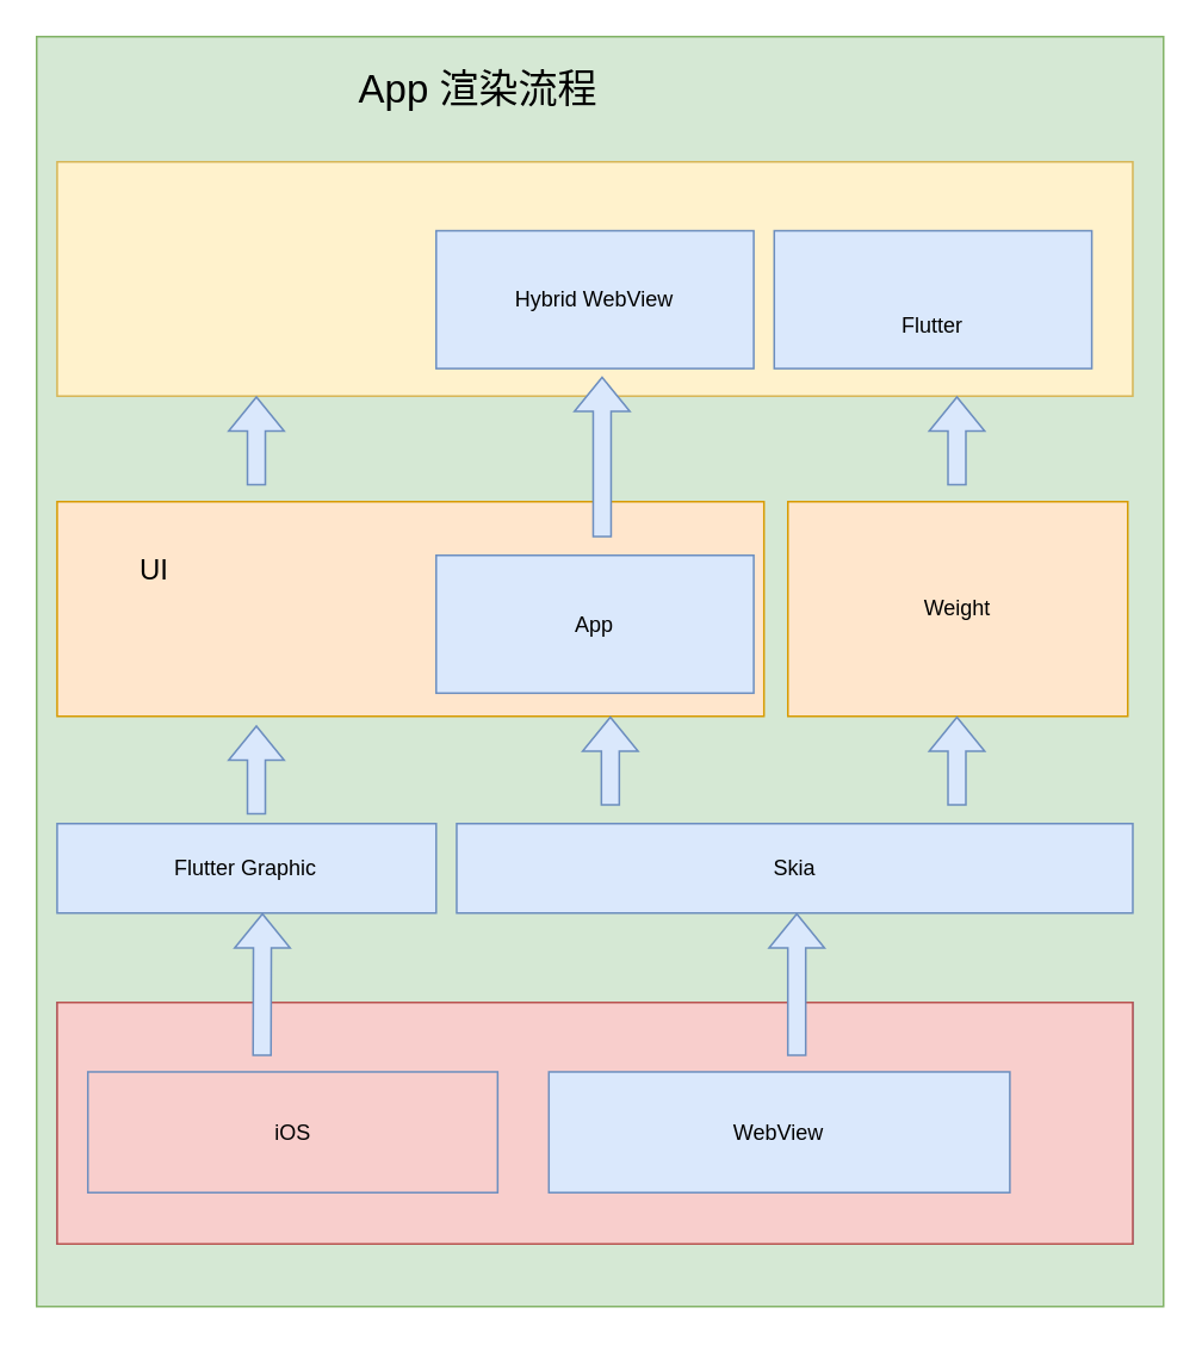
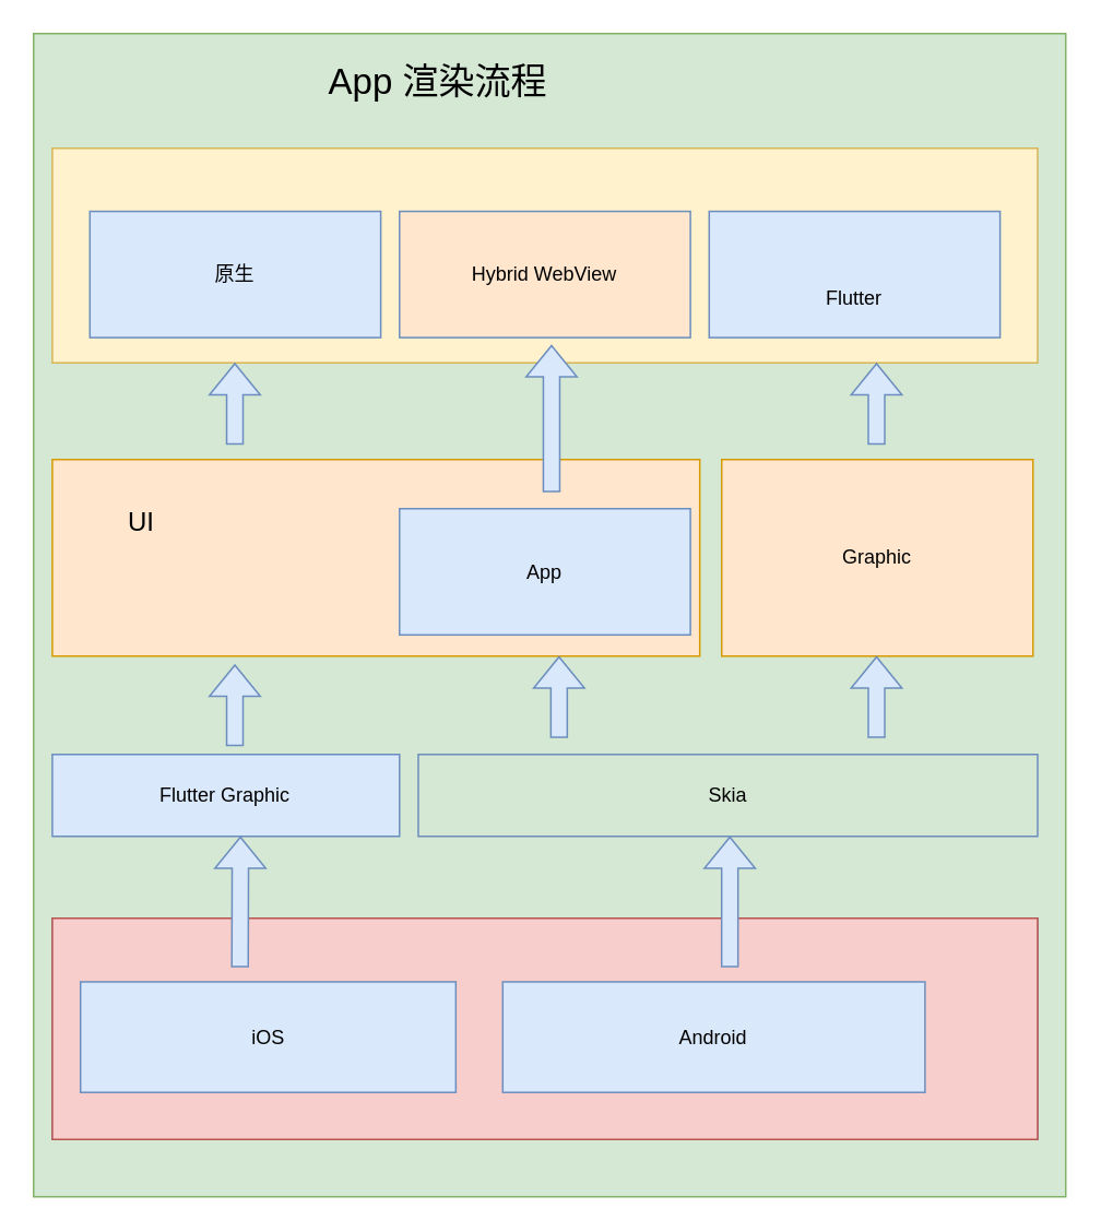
  <mxCell id="0" />
  <mxCell id="1" parent="0" />
  <mxCell id="2" value="" style="rounded=0;whiteSpace=wrap;html=1;fillColor=#d5e8d4;strokeColor=#82b366;" vertex="1" parent="1"><mxGeometry x="20" y="20" width="630" height="710" as="geometry" /></mxCell>
  <mxCell id="3" value="" style="group;fillColor=#dae8fc;strokeColor=#6c8ebf;" vertex="1" connectable="0" parent="1"><mxGeometry x="31.455" y="560" width="601.364" height="135" as="geometry" /></mxCell>
  <mxCell id="4" value="" style="rounded=0;whiteSpace=wrap;html=1;fillColor=#f8cecc;strokeColor=#b85450;fontSize=18;" vertex="1" parent="3"><mxGeometry width="601.364" height="135" as="geometry" /></mxCell>
- <mxCell id="5" value="iOS" style="rounded=0;whiteSpace=wrap;html=1;fillColor=#f8cecc;strokeColor=#6c8ebf;" vertex="1" parent="3"><mxGeometry x="17.182" y="38.81" width="229.091" height="67.5" as="geometry" /></mxCell>
- <mxCell id="6" value="WebView" style="rounded=0;whiteSpace=wrap;html=1;fillColor=#dae8fc;strokeColor=#6c8ebf;" vertex="1" parent="3"><mxGeometry x="274.909" y="38.81" width="257.727" height="67.5" as="geometry" /></mxCell>
+ <mxCell id="5" value="iOS" style="rounded=0;whiteSpace=wrap;html=1;fillColor=#dae8fc;strokeColor=#6c8ebf;" vertex="1" parent="3"><mxGeometry x="17.182" y="38.81" width="229.091" height="67.5" as="geometry" /></mxCell>
+ <mxCell id="6" value="Android" style="rounded=0;whiteSpace=wrap;html=1;fillColor=#dae8fc;strokeColor=#6c8ebf;" vertex="1" parent="3"><mxGeometry x="274.909" y="38.81" width="257.727" height="67.5" as="geometry" /></mxCell>
  <mxCell id="7" value="App 渲染流程" style="text;html=1;align=center;verticalAlign=middle;whiteSpace=wrap;rounded=0;fontSize=22;" vertex="1" parent="1"><mxGeometry x="191.02" y="30" width="152.23" height="40" as="geometry" /></mxCell>
  <mxCell id="8" value="" style="rounded=0;whiteSpace=wrap;html=1;fillColor=#fff2cc;strokeColor=#d6b656;" vertex="1" parent="1"><mxGeometry x="31.455" y="90" width="601.364" height="130.984" as="geometry" /></mxCell>
  <mxCell id="9" value="" style="group" vertex="1" connectable="0" parent="1"><mxGeometry x="54.364" y="128.525" width="177.545" height="77.049" as="geometry" /></mxCell>
+ <mxCell id="10" value="原生" style="rounded=0;whiteSpace=wrap;html=1;fillColor=#dae8fc;strokeColor=#6c8ebf;container=0;" vertex="1" parent="9"><mxGeometry width="177.545" height="77.049" as="geometry" /></mxCell>
  <mxCell id="11" value="" style="group" vertex="1" connectable="0" parent="1"><mxGeometry x="243.364" y="128.525" width="177.545" height="77.049" as="geometry" /></mxCell>
- <mxCell id="12" value="Hybrid WebView" style="rounded=0;whiteSpace=wrap;html=1;fillColor=#dae8fc;strokeColor=#6c8ebf;container=0;" vertex="1" parent="11"><mxGeometry width="177.545" height="77.049" as="geometry" /></mxCell>
+ <mxCell id="12" value="Hybrid WebView" style="rounded=0;whiteSpace=wrap;html=1;fillColor=#ffe6cc;strokeColor=#6c8ebf;container=0;" vertex="1" parent="11"><mxGeometry width="177.545" height="77.049" as="geometry" /></mxCell>
  <mxCell id="13" value="" style="group" vertex="1" connectable="0" parent="1"><mxGeometry x="432.364" y="128.525" width="177.545" height="77.049" as="geometry" /></mxCell>
  <mxCell id="14" value="" style="rounded=0;whiteSpace=wrap;html=1;fillColor=#dae8fc;strokeColor=#6c8ebf;container=0;" vertex="1" parent="13"><mxGeometry width="177.545" height="77.049" as="geometry" /></mxCell>
  <mxCell id="15" value="Flutter" style="text;html=1;align=center;verticalAlign=middle;whiteSpace=wrap;rounded=0;" vertex="1" parent="13"><mxGeometry x="71.591" y="41.967" width="34.364" height="23.115" as="geometry" /></mxCell>
  <mxCell id="16" value="" style="rounded=0;whiteSpace=wrap;html=1;fillColor=#ffe6cc;strokeColor=#d79b00;" vertex="1" parent="1"><mxGeometry x="31.455" y="280" width="395.182" height="120" as="geometry" /></mxCell>
- <mxCell id="17" value="Skia" style="rounded=0;whiteSpace=wrap;html=1;fillColor=#dae8fc;strokeColor=#6c8ebf;" vertex="1" parent="1"><mxGeometry x="254.818" y="460" width="378.0" height="50" as="geometry" /></mxCell>
+ <mxCell id="17" value="Skia" style="rounded=0;whiteSpace=wrap;html=1;fillColor=#d5e8d4;strokeColor=#6c8ebf;" vertex="1" parent="1"><mxGeometry x="254.818" y="460" width="378.0" height="50" as="geometry" /></mxCell>
  <mxCell id="18" value="App" style="rounded=0;whiteSpace=wrap;html=1;fillColor=#dae8fc;strokeColor=#6c8ebf;" vertex="1" parent="1"><mxGeometry x="243.364" y="309.998" width="177.545" height="77.049" as="geometry" /></mxCell>
  <mxCell id="19" value="" style="shape=flexArrow;endArrow=classic;html=1;rounded=0;fillColor=#dae8fc;strokeColor=#6c8ebf;" edge="1" parent="1"><mxGeometry width="50" height="50" relative="1" as="geometry"><mxPoint x="444.964" y="590" as="sourcePoint" /><mxPoint x="444.964" y="510" as="targetPoint" /></mxGeometry></mxCell>
  <mxCell id="20" value="UI" style="text;html=1;align=center;verticalAlign=middle;whiteSpace=wrap;rounded=0;fontSize=16;" vertex="1" parent="1"><mxGeometry x="60.002" y="300" width="51.545" height="35" as="geometry" /></mxCell>
  <mxCell id="21" value="Flutter Graphic" style="rounded=0;whiteSpace=wrap;html=1;fillColor=#dae8fc;strokeColor=#6c8ebf;" vertex="1" parent="1"><mxGeometry x="31.455" y="460" width="211.909" height="50" as="geometry" /></mxCell>
  <mxCell id="22" value="" style="shape=flexArrow;endArrow=classic;html=1;rounded=0;fillColor=#dae8fc;strokeColor=#6c8ebf;" edge="1" parent="1"><mxGeometry width="50" height="50" relative="1" as="geometry"><mxPoint x="146" y="590" as="sourcePoint" /><mxPoint x="146.246" y="510" as="targetPoint" /></mxGeometry></mxCell>
  <mxCell id="23" value="" style="shape=flexArrow;endArrow=classic;html=1;rounded=0;fillColor=#dae8fc;strokeColor=#6c8ebf;" edge="1" parent="1"><mxGeometry width="50" height="50" relative="1" as="geometry"><mxPoint x="340.727" y="450" as="sourcePoint" /><mxPoint x="340.727" y="400" as="targetPoint" /></mxGeometry></mxCell>
  <mxCell id="24" value="" style="shape=flexArrow;endArrow=classic;html=1;rounded=0;fillColor=#dae8fc;strokeColor=#6c8ebf;" edge="1" parent="1"><mxGeometry width="50" height="50" relative="1" as="geometry"><mxPoint x="142.85" y="455" as="sourcePoint" /><mxPoint x="142.85" y="405" as="targetPoint" /></mxGeometry></mxCell>
  <mxCell id="25" value="" style="shape=flexArrow;endArrow=classic;html=1;rounded=0;fillColor=#dae8fc;strokeColor=#6c8ebf;" edge="1" parent="1"><mxGeometry width="50" height="50" relative="1" as="geometry"><mxPoint x="142.85" y="270.98" as="sourcePoint" /><mxPoint x="142.85" y="220.98" as="targetPoint" /></mxGeometry></mxCell>
  <mxCell id="26" value="" style="shape=flexArrow;endArrow=classic;html=1;rounded=0;fillColor=#dae8fc;strokeColor=#6c8ebf;" edge="1" parent="1"><mxGeometry width="50" height="50" relative="1" as="geometry"><mxPoint x="336.145" y="300" as="sourcePoint" /><mxPoint x="336.145" y="210" as="targetPoint" /></mxGeometry></mxCell>
- <mxCell id="27" value="Weight" style="rounded=0;whiteSpace=wrap;html=1;fillColor=#ffe6cc;strokeColor=#d79b00;" vertex="1" parent="1"><mxGeometry x="440" y="280" width="190" height="120" as="geometry" /></mxCell>
+ <mxCell id="27" value="Graphic" style="rounded=0;whiteSpace=wrap;html=1;fillColor=#ffe6cc;strokeColor=#d79b00;" vertex="1" parent="1"><mxGeometry x="440" y="280" width="190" height="120" as="geometry" /></mxCell>
  <mxCell id="28" value="" style="shape=flexArrow;endArrow=classic;html=1;rounded=0;fillColor=#dae8fc;strokeColor=#6c8ebf;" edge="1" parent="1"><mxGeometry width="50" height="50" relative="1" as="geometry"><mxPoint x="534.497" y="450" as="sourcePoint" /><mxPoint x="534.497" y="400" as="targetPoint" /></mxGeometry></mxCell>
  <mxCell id="29" value="" style="shape=flexArrow;endArrow=classic;html=1;rounded=0;fillColor=#dae8fc;strokeColor=#6c8ebf;" edge="1" parent="1"><mxGeometry width="50" height="50" relative="1" as="geometry"><mxPoint x="534.497" y="270.98" as="sourcePoint" /><mxPoint x="534.497" y="220.98" as="targetPoint" /></mxGeometry></mxCell>
